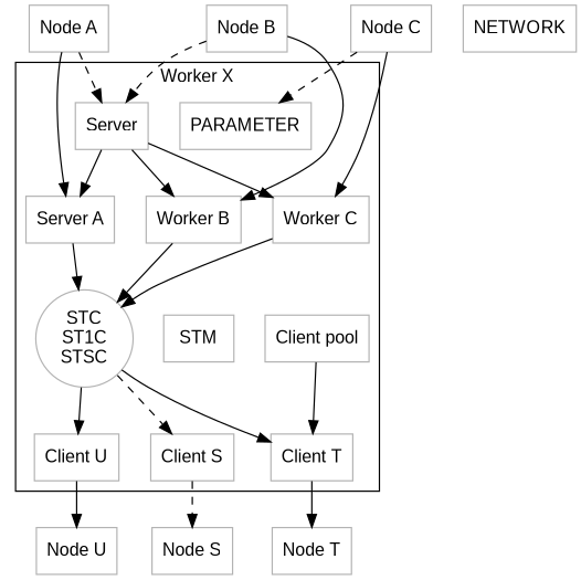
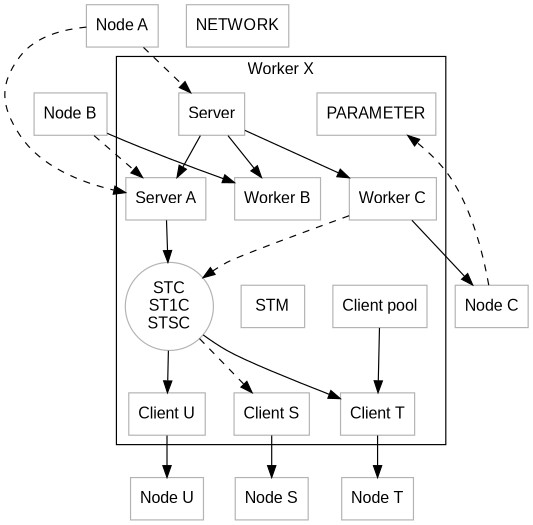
  digraph {
    fontname="Liberation Sans"
    nodesep=0.33
    ranksep=0.5
    node [color=gray70 fontname="Liberation Sans" shape=box]
    edge [fontname="Liberation Sans"]
    n1 [label="Client pool"]
    n2 [label="STC\nST1C\nSTSC" shape=ellipse]
    STM
    n4 [label="Server A"]
    Server
    n6 [label="Worker B"]
    n7 [label="Worker C"]
    n8 [label="Client S"]
    n9 [label="Client T"]
    n10 [label="Client U"]
    PARAMETER
    n12 [label="Node S"]
    n13 [label="Node T"]
    n14 [label="Node U"]
    NETWORK
    n16 [label="Node A"]
    n17 [label="Node B"]
    n18 [label="Node C"]
    subgraph cluster_1 {
      color=black
      label="Worker X"
      labelloc=t
      n4
      Server
      n6
      n7
      n8
      n9
      n10
      PARAMETER
      subgraph sub_2 {
        color=black
        label="Node X"
        labelloc=t
        rank=same
        n1
        n2
        STM
      }
    }
    n1 -> n9 [rank=same]
    n2 -> n8 [style=dashed]
    n2 -> n9
    n2 -> n10
    n4 -> n2
    Server -> n4
    Server -> n6
    Server -> n7
-   n6 -> n2
-   n7 -> n2
-   n8 -> n12 [style=dashed]
+   n7 -> n2 [style=dashed]
+   n8 -> n12
    n9 -> n13
    n10 -> n14
-   n16 -> n4
+   n16 -> n4 [style=dashed]
    n16 -> Server [style=dashed]
-   n17 -> Server [style=dashed]
+   n17 -> n4 [style=dashed]
    n17 -> n6
-   n18 -> n7
+   n7 -> n18
    n18 -> PARAMETER [style=dashed]
  }
